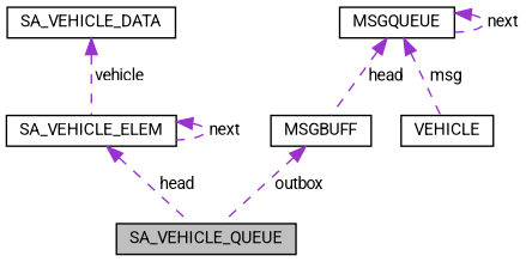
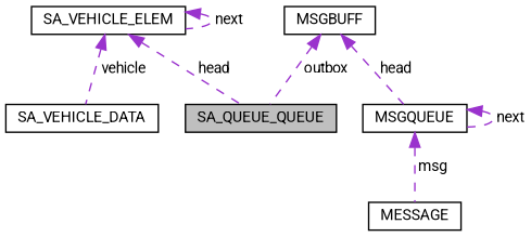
  digraph {
    fontname=Roboto
    node [color=black fillcolor=white fontname=Roboto fontsize=10 shape=record style=filled]
    edge [color=darkorchid3 dir=back fontname=Roboto fontsize=10 labelfontname=Helvetica labelfontsize=10 style=dashed]
-   n1 [fillcolor=grey75 fontcolor=black height=0.2 label=SA_VEHICLE_QUEUE width=0.4]
+   n1 [fillcolor=grey75 fontcolor=black height=0.2 label=SA_QUEUE_QUEUE width=0.4]
    n2 [height=0.2 label=SA_VEHICLE_ELEM width=0.4]
    n3 [height=0.2 label=SA_VEHICLE_DATA width=0.4]
    n4 [height=0.2 label=MSGBUFF width=0.4]
    n5 [height=0.2 label=MSGQUEUE width=0.4]
-   n6 [height=0.2 label=VEHICLE width=0.4]
+   n6 [height=0.2 label=MESSAGE width=0.4]
    n2 -> n1 [label=" head"]
    n2 -> n2 [label=" next"]
-   n3 -> n2 [label=" vehicle"]
+   n2 -> n3 [label=" vehicle"]
    n4 -> n1 [label=" outbox"]
-   n5 -> n4 [label=" head"]
+   n4 -> n5 [label=" head"]
    n5 -> n5 [label=" next"]
    n5 -> n6 [label=" msg"]
  }
